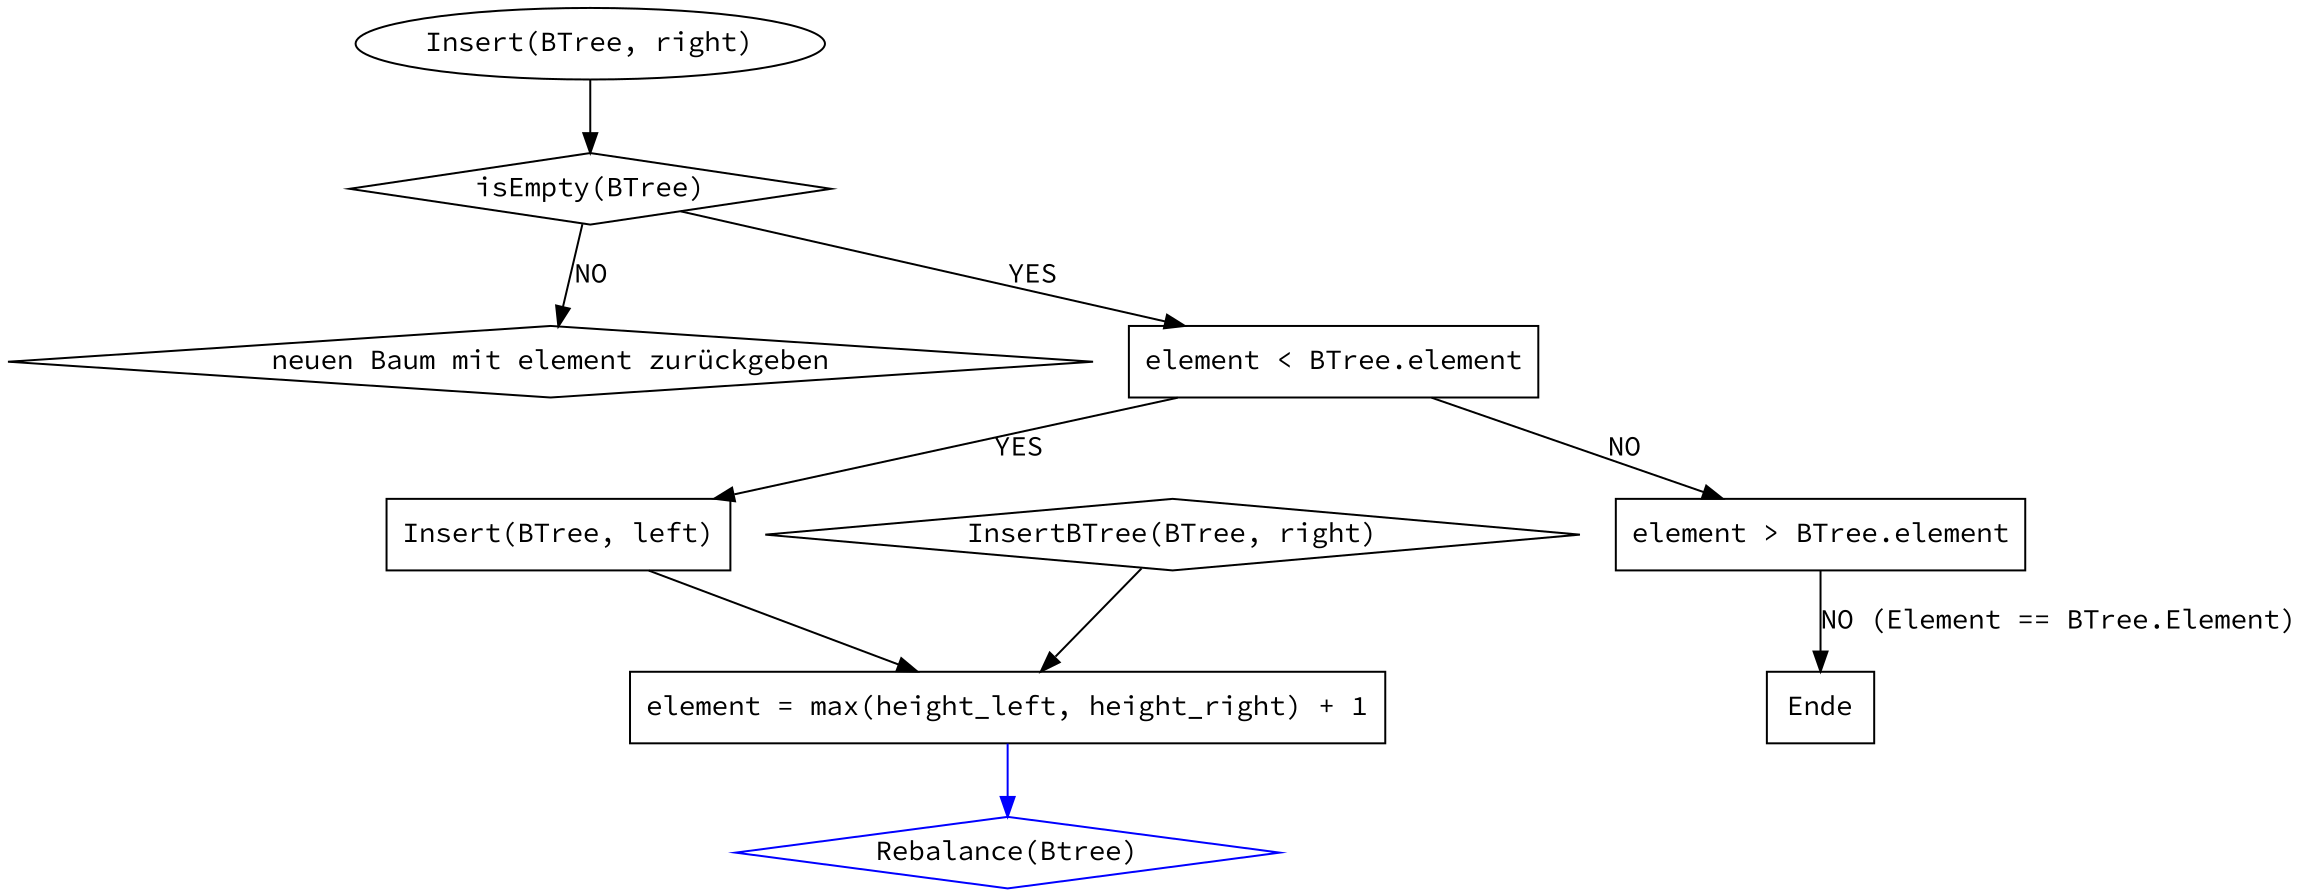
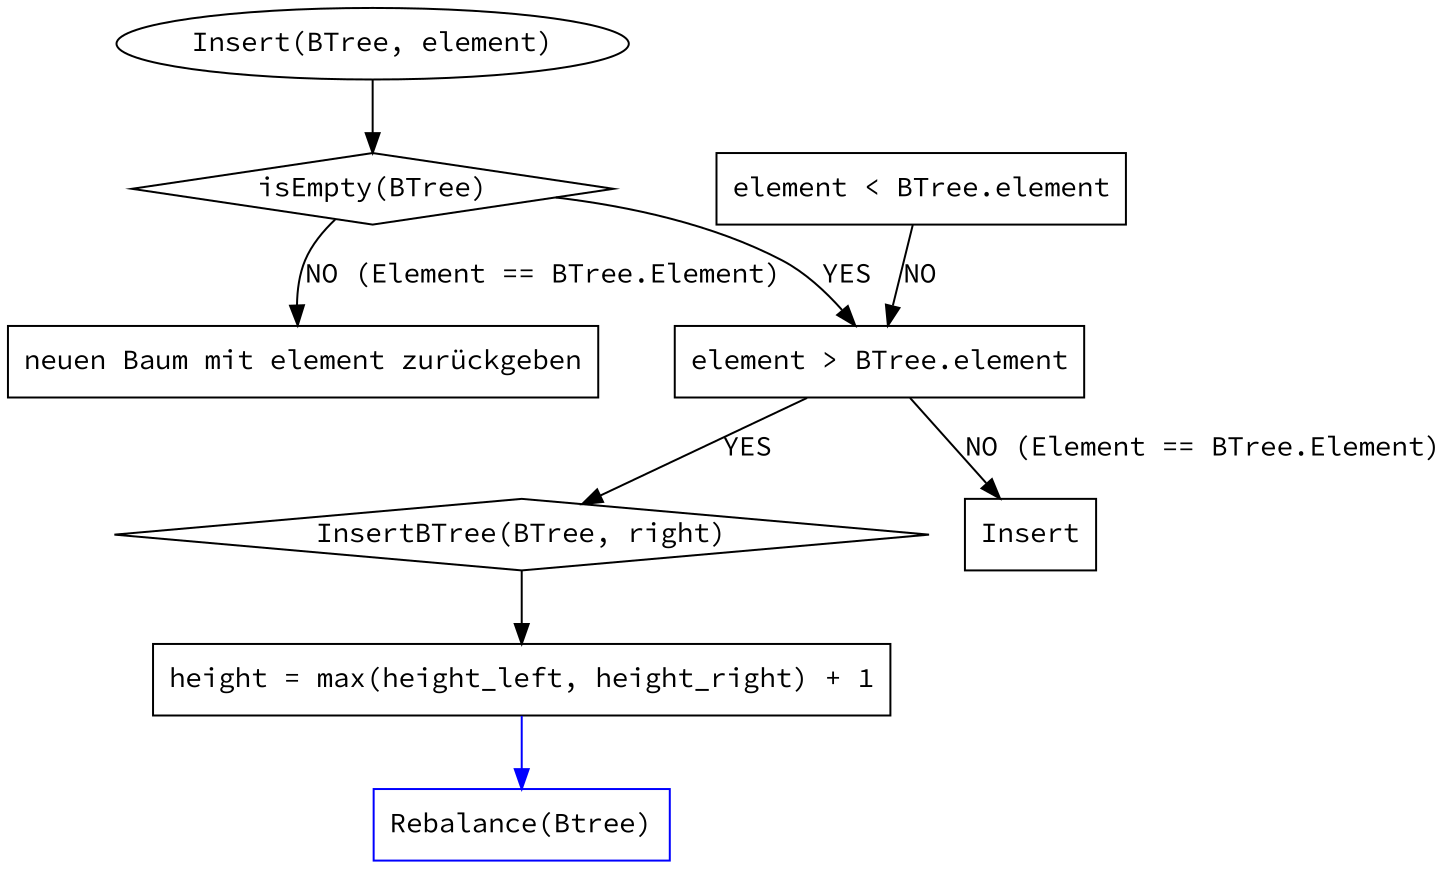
  digraph {
    compound=true
    fontname="Source Code Pro"
    node [fontname="Source Code Pro" shape=box]
    edge [fontname="Source Code Pro"]
-   n1 [label="Insert(BTree, right)" shape=ellipse]
+   n1 [label="Insert(BTree, element)" shape=ellipse]
    n2 [label="isEmpty(BTree)" shape=diamond]
-   n3 [label="neuen Baum mit element zurückgeben" shape=diamond]
+   n3 [label="neuen Baum mit element zurückgeben"]
    n4 [label="element < BTree.element"]
-   n5 [label="Insert(BTree, left)"]
    n6 [label="element > BTree.element"]
-   n7 [label="element = max(height_left, height_right) + 1"]
+   n7 [label="height = max(height_left, height_right) + 1"]
    n8 [label="InsertBTree(BTree, right)" shape=diamond]
-   Ende
-   n10 [color=blue label="Rebalance(Btree)" shape=diamond]
+   Ende [label=Insert]
+   n10 [color=blue label="Rebalance(Btree)"]
    n1 -> n2
-   n2 -> n3 [label=NO]
-   n2 -> n4 [label=YES]
-   n4 -> n5 [label=YES]
+   n2 -> n3 [label="NO (Element == BTree.Element)"]
+   n2 -> n6 [label=YES]
    n4 -> n6 [label=NO]
-   n5 -> n7
+   n6 -> n8 [label=YES]
    n6 -> Ende [label="NO (Element == BTree.Element)"]
    n7 -> n10 [color=blue]
    n8 -> n7
  }
